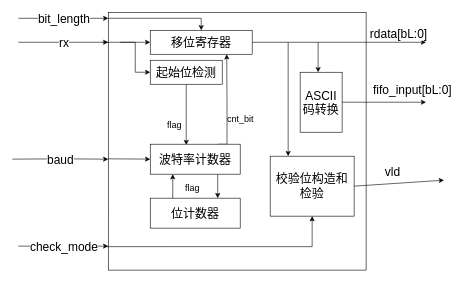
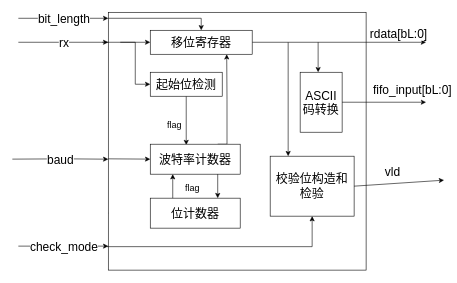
  <mxCell id="0" />
  <mxCell id="1" parent="0" />
  <mxCell id="2" style="edgeStyle=orthogonalEdgeStyle;rounded=0;orthogonalLoop=1;jettySize=auto;html=1;exitX=0;exitY=0.75;exitDx=0;exitDy=0;entryX=0;entryY=0.5;entryDx=0;entryDy=0;fontSize=20;" edge="1" parent="1" target="20"><mxGeometry relative="1" as="geometry"><mxPoint x="180" y="355" as="sourcePoint" /></mxGeometry></mxCell>
  <mxCell id="3" value="" style="whiteSpace=wrap;html=1;aspect=fixed;" vertex="1" parent="1"><mxGeometry x="180" y="20" width="430" height="430" as="geometry" /></mxCell>
  <mxCell id="4" value="" style="endArrow=classic;html=1;rounded=0;" edge="1" parent="1"><mxGeometry relative="1" as="geometry"><mxPoint x="20" y="264.91" as="sourcePoint" /><mxPoint x="180" y="265" as="targetPoint" /><Array as="points"><mxPoint x="110" y="264.41" /></Array></mxGeometry></mxCell>
  <mxCell id="5" value="baud" style="edgeLabel;resizable=0;html=1;align=center;verticalAlign=middle;fontSize=20;" connectable="0" vertex="1" parent="4"><mxGeometry relative="1" as="geometry" /></mxCell>
  <mxCell id="6" value="" style="endArrow=classic;html=1;rounded=0;" edge="1" parent="1"><mxGeometry relative="1" as="geometry"><mxPoint x="30" y="410" as="sourcePoint" /><mxPoint x="180" y="410" as="targetPoint" /><Array as="points"><mxPoint x="110" y="410" /></Array></mxGeometry></mxCell>
  <mxCell id="7" value="check_mode" style="edgeLabel;resizable=0;html=1;align=center;verticalAlign=middle;fontSize=20;" connectable="0" vertex="1" parent="6"><mxGeometry relative="1" as="geometry" /></mxCell>
  <mxCell id="8" value="" style="endArrow=classic;html=1;rounded=0;" edge="1" parent="1"><mxGeometry relative="1" as="geometry"><mxPoint x="30" y="30" as="sourcePoint" /><mxPoint x="180" y="30" as="targetPoint" /><Array as="points"><mxPoint x="110" y="30" /></Array></mxGeometry></mxCell>
  <mxCell id="9" value="bit_length" style="edgeLabel;resizable=0;html=1;align=center;verticalAlign=middle;fontSize=20;" connectable="0" vertex="1" parent="8"><mxGeometry relative="1" as="geometry" /></mxCell>
  <mxCell id="10" value="" style="endArrow=classic;html=1;rounded=0;" edge="1" parent="1"><mxGeometry relative="1" as="geometry"><mxPoint x="30" y="70" as="sourcePoint" /><mxPoint x="180" y="70" as="targetPoint" /><Array as="points" /></mxGeometry></mxCell>
  <mxCell id="11" value="rx" style="edgeLabel;resizable=0;html=1;align=center;verticalAlign=middle;fontSize=20;" connectable="0" vertex="1" parent="10"><mxGeometry relative="1" as="geometry" /></mxCell>
  <mxCell id="12" style="edgeStyle=orthogonalEdgeStyle;rounded=0;orthogonalLoop=1;jettySize=auto;html=1;exitX=1;exitY=0.5;exitDx=0;exitDy=0;fontSize=15;" edge="1" parent="1" source="13" target="26"><mxGeometry relative="1" as="geometry"><Array as="points"><mxPoint x="480" y="70" /></Array></mxGeometry></mxCell>
  <mxCell id="13" value="移位寄存器" style="rounded=0;whiteSpace=wrap;html=1;fontSize=20;" vertex="1" parent="1"><mxGeometry x="250" y="50" width="170" height="40" as="geometry" /></mxCell>
  <mxCell id="14" value="" style="endArrow=classic;html=1;rounded=0;fontSize=20;entryX=0;entryY=0.5;entryDx=0;entryDy=0;" edge="1" parent="1" target="13"><mxGeometry width="50" height="50" relative="1" as="geometry"><mxPoint x="170" y="70" as="sourcePoint" /><mxPoint x="530" y="160" as="targetPoint" /></mxGeometry></mxCell>
  <mxCell id="15" style="edgeStyle=orthogonalEdgeStyle;rounded=0;orthogonalLoop=1;jettySize=auto;html=1;exitX=0.5;exitY=1;exitDx=0;exitDy=0;entryX=0.4;entryY=0.028;entryDx=0;entryDy=0;entryPerimeter=0;fontSize=15;" edge="1" parent="1" source="16" target="19"><mxGeometry relative="1" as="geometry" /></mxCell>
- <mxCell id="16" value="起始位检测" style="rounded=0;whiteSpace=wrap;html=1;fontSize=20;" vertex="1" parent="1"><mxGeometry x="250" y="100" width="120" height="40" as="geometry" /></mxCell>
+ <mxCell id="16" value="起始位检测" style="rounded=0;whiteSpace=wrap;html=1;fontSize=20;" vertex="1" parent="1"><mxGeometry x="250" y="120" width="120" height="40" as="geometry" /></mxCell>
  <mxCell id="17" value="" style="edgeStyle=elbowEdgeStyle;elbow=horizontal;endArrow=classic;html=1;rounded=0;fontSize=20;entryX=0;entryY=0.5;entryDx=0;entryDy=0;" edge="1" parent="1" target="16"><mxGeometry width="50" height="50" relative="1" as="geometry"><mxPoint x="200" y="70" as="sourcePoint" /><mxPoint x="530" y="160" as="targetPoint" /></mxGeometry></mxCell>
  <mxCell id="18" style="edgeStyle=orthogonalEdgeStyle;rounded=0;orthogonalLoop=1;jettySize=auto;html=1;exitX=0.75;exitY=0;exitDx=0;exitDy=0;entryX=0.75;entryY=1;entryDx=0;entryDy=0;fontSize=15;" edge="1" parent="1" source="19" target="13"><mxGeometry relative="1" as="geometry"><Array as="points"><mxPoint x="378" y="240" /><mxPoint x="378" y="165" /></Array></mxGeometry></mxCell>
  <mxCell id="19" value="波特率计数器" style="rounded=0;whiteSpace=wrap;html=1;fontSize=20;" vertex="1" parent="1"><mxGeometry x="250" y="240" width="150" height="50" as="geometry" /></mxCell>
  <mxCell id="20" value="位计数器" style="rounded=0;whiteSpace=wrap;html=1;fontSize=20;" vertex="1" parent="1"><mxGeometry x="250" y="330" width="150" height="50" as="geometry" /></mxCell>
  <mxCell id="21" value="" style="endArrow=classic;html=1;rounded=0;fontSize=20;" edge="1" parent="1"><mxGeometry width="50" height="50" relative="1" as="geometry"><mxPoint x="180" y="264.41" as="sourcePoint" /><mxPoint x="250" y="264.91" as="targetPoint" /></mxGeometry></mxCell>
  <mxCell id="22" value="" style="endArrow=classic;html=1;rounded=0;fontSize=12;exitX=0.25;exitY=0;exitDx=0;exitDy=0;entryX=0.25;entryY=1;entryDx=0;entryDy=0;" edge="1" parent="1" source="20" target="19"><mxGeometry width="50" height="50" relative="1" as="geometry"><mxPoint x="480" y="200" as="sourcePoint" /><mxPoint x="530" y="150" as="targetPoint" /></mxGeometry></mxCell>
  <mxCell id="23" value="" style="endArrow=classic;html=1;rounded=0;fontSize=12;exitX=0.75;exitY=1;exitDx=0;exitDy=0;entryX=0.75;entryY=0;entryDx=0;entryDy=0;" edge="1" parent="1" source="19" target="20"><mxGeometry width="50" height="50" relative="1" as="geometry"><mxPoint x="297.5" y="340" as="sourcePoint" /><mxPoint x="297.5" y="300" as="targetPoint" /></mxGeometry></mxCell>
  <mxCell id="24" value="&lt;font style=&quot;font-size: 15px&quot;&gt;flag&lt;/font&gt;" style="text;html=1;align=center;verticalAlign=middle;resizable=0;points=[];autosize=1;strokeColor=none;fillColor=none;fontSize=20;" vertex="1" parent="1"><mxGeometry x="270" y="190" width="40" height="30" as="geometry" /></mxCell>
- <mxCell id="25" value="&lt;font style=&quot;font-size: 15px&quot;&gt;cnt_bit&lt;/font&gt;" style="text;html=1;align=center;verticalAlign=middle;resizable=0;points=[];autosize=1;strokeColor=none;fillColor=none;fontSize=20;" vertex="1" parent="1"><mxGeometry x="370" y="180" width="60" height="30" as="geometry" /></mxCell>
  <mxCell id="26" value="校验位构造和检验" style="rounded=0;whiteSpace=wrap;html=1;fontSize=20;" vertex="1" parent="1"><mxGeometry x="450" y="260" width="140" height="100" as="geometry" /></mxCell>
  <mxCell id="27" value="" style="endArrow=classic;html=1;rounded=0;fontSize=15;" edge="1" parent="1"><mxGeometry width="50" height="50" relative="1" as="geometry"><mxPoint x="480" y="70" as="sourcePoint" /><mxPoint x="710" y="70" as="targetPoint" /></mxGeometry></mxCell>
  <mxCell id="28" value="rdata[bL:0]" style="edgeLabel;resizable=0;html=1;align=center;verticalAlign=middle;fontSize=20;" connectable="0" vertex="1" parent="1"><mxGeometry x="130" y="80" as="geometry"><mxPoint x="533" y="-26" as="offset" /></mxGeometry></mxCell>
  <mxCell id="29" value="" style="endArrow=classic;html=1;rounded=0;fontSize=15;exitX=1;exitY=0.5;exitDx=0;exitDy=0;" edge="1" parent="1" source="26"><mxGeometry width="50" height="50" relative="1" as="geometry"><mxPoint x="480" y="200" as="sourcePoint" /><mxPoint x="740" y="300" as="targetPoint" /></mxGeometry></mxCell>
  <mxCell id="30" value="vld" style="edgeLabel;resizable=0;html=1;align=center;verticalAlign=middle;fontSize=20;" connectable="0" vertex="1" parent="1"><mxGeometry x="120" y="310" as="geometry"><mxPoint x="533" y="-26" as="offset" /></mxGeometry></mxCell>
  <mxCell id="31" value="" style="edgeStyle=segmentEdgeStyle;endArrow=classic;html=1;rounded=0;fontSize=15;exitX=-0.005;exitY=0.909;exitDx=0;exitDy=0;exitPerimeter=0;" edge="1" parent="1" source="3" target="26"><mxGeometry width="50" height="50" relative="1" as="geometry"><mxPoint x="480" y="190" as="sourcePoint" /><mxPoint x="530" y="140" as="targetPoint" /></mxGeometry></mxCell>
  <mxCell id="32" value="" style="edgeStyle=segmentEdgeStyle;endArrow=classic;html=1;rounded=0;fontSize=15;entryX=0.5;entryY=0;entryDx=0;entryDy=0;" edge="1" parent="1" target="13"><mxGeometry width="50" height="50" relative="1" as="geometry"><mxPoint x="180" y="30" as="sourcePoint" /><mxPoint x="530" y="140" as="targetPoint" /></mxGeometry></mxCell>
  <mxCell id="33" value="ASCII码转换" style="rounded=0;whiteSpace=wrap;html=1;fontSize=20;" vertex="1" parent="1"><mxGeometry x="500" y="120" width="70" height="100" as="geometry" /></mxCell>
  <mxCell id="34" value="" style="endArrow=classic;html=1;rounded=0;fontSize=15;" edge="1" parent="1"><mxGeometry width="50" height="50" relative="1" as="geometry"><mxPoint x="530" y="70" as="sourcePoint" /><mxPoint x="530" y="120" as="targetPoint" /></mxGeometry></mxCell>
  <mxCell id="35" value="" style="endArrow=classic;html=1;rounded=0;fontSize=15;exitX=1;exitY=0.5;exitDx=0;exitDy=0;" edge="1" parent="1" source="33"><mxGeometry width="50" height="50" relative="1" as="geometry"><mxPoint x="480" y="70" as="sourcePoint" /><mxPoint x="710" y="170" as="targetPoint" /></mxGeometry></mxCell>
  <mxCell id="36" value="&lt;span style=&quot;color: rgb(0 , 0 , 0) ; font-family: &amp;#34;helvetica&amp;#34; ; font-size: 20px ; font-style: normal ; font-weight: 400 ; letter-spacing: normal ; text-align: center ; text-indent: 0px ; text-transform: none ; word-spacing: 0px ; background-color: rgb(255 , 255 , 255) ; display: inline ; float: none&quot;&gt;fifo_input[bL:0]&lt;/span&gt;" style="text;whiteSpace=wrap;html=1;fontSize=15;" vertex="1" parent="1"><mxGeometry x="620" y="130" width="110" height="40" as="geometry" /></mxCell>
  <mxCell id="37" value="&lt;font style=&quot;font-size: 15px&quot;&gt;flag&lt;/font&gt;" style="text;html=1;align=center;verticalAlign=middle;resizable=0;points=[];autosize=1;strokeColor=none;fillColor=none;fontSize=20;" vertex="1" parent="1"><mxGeometry x="300" y="295" width="40" height="30" as="geometry" /></mxCell>
